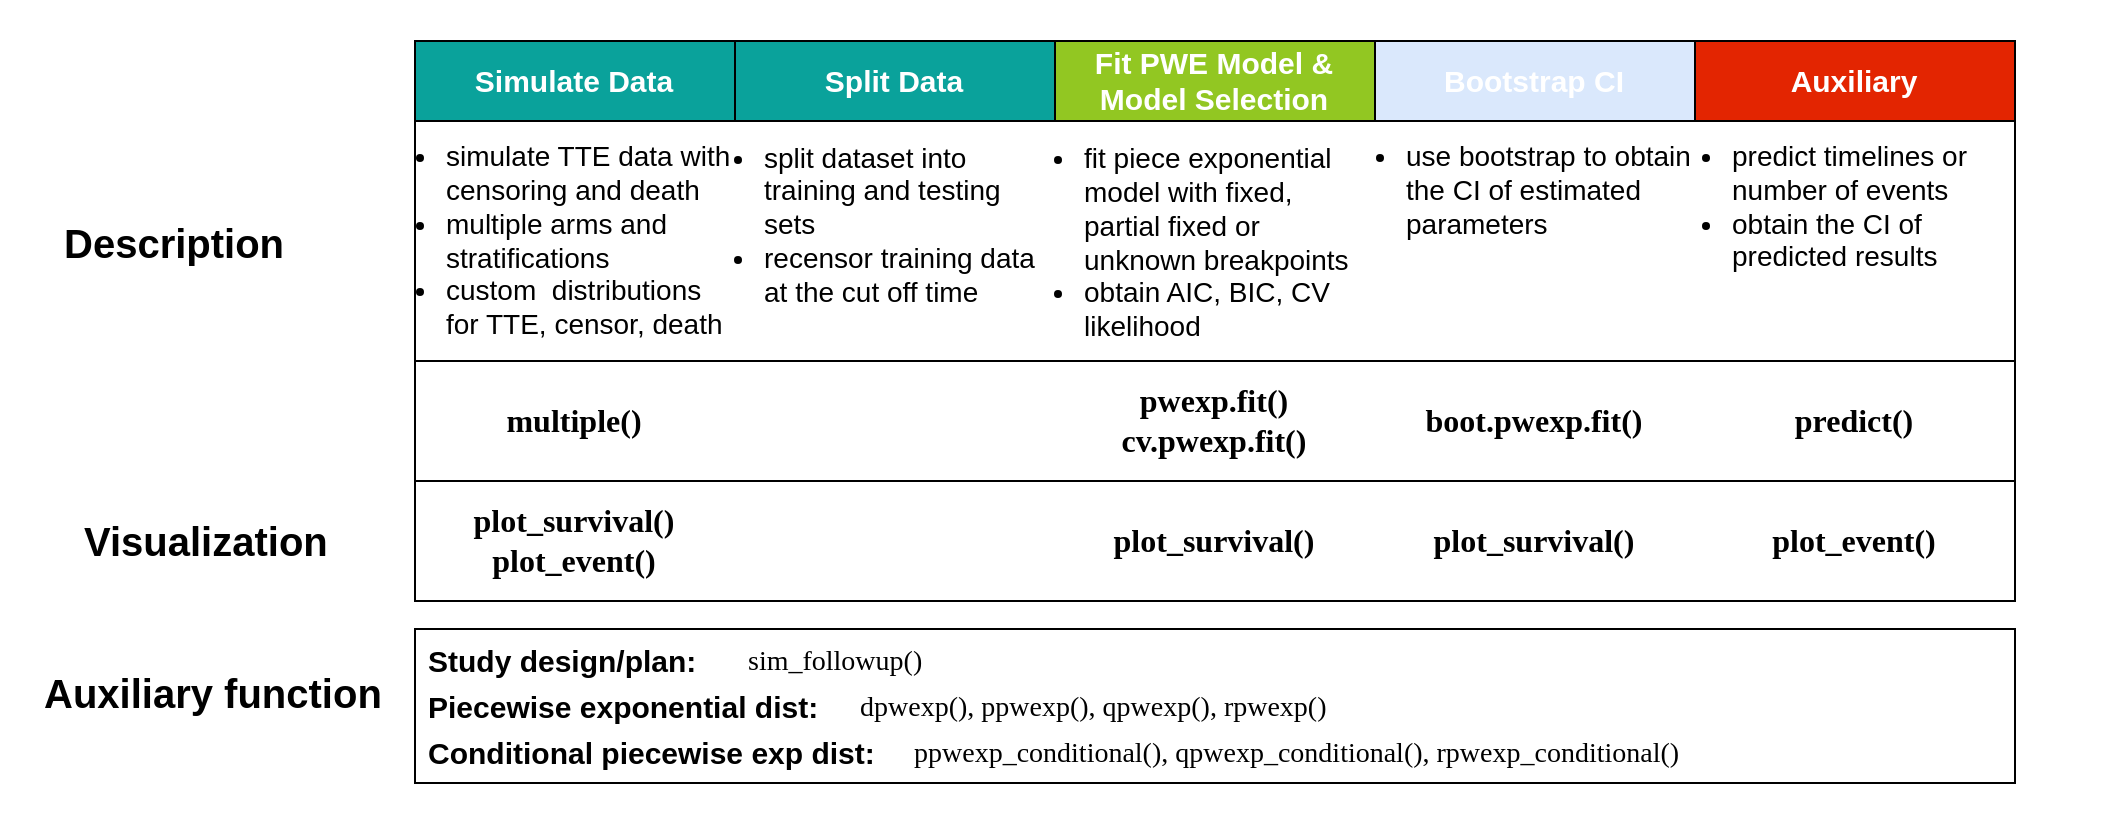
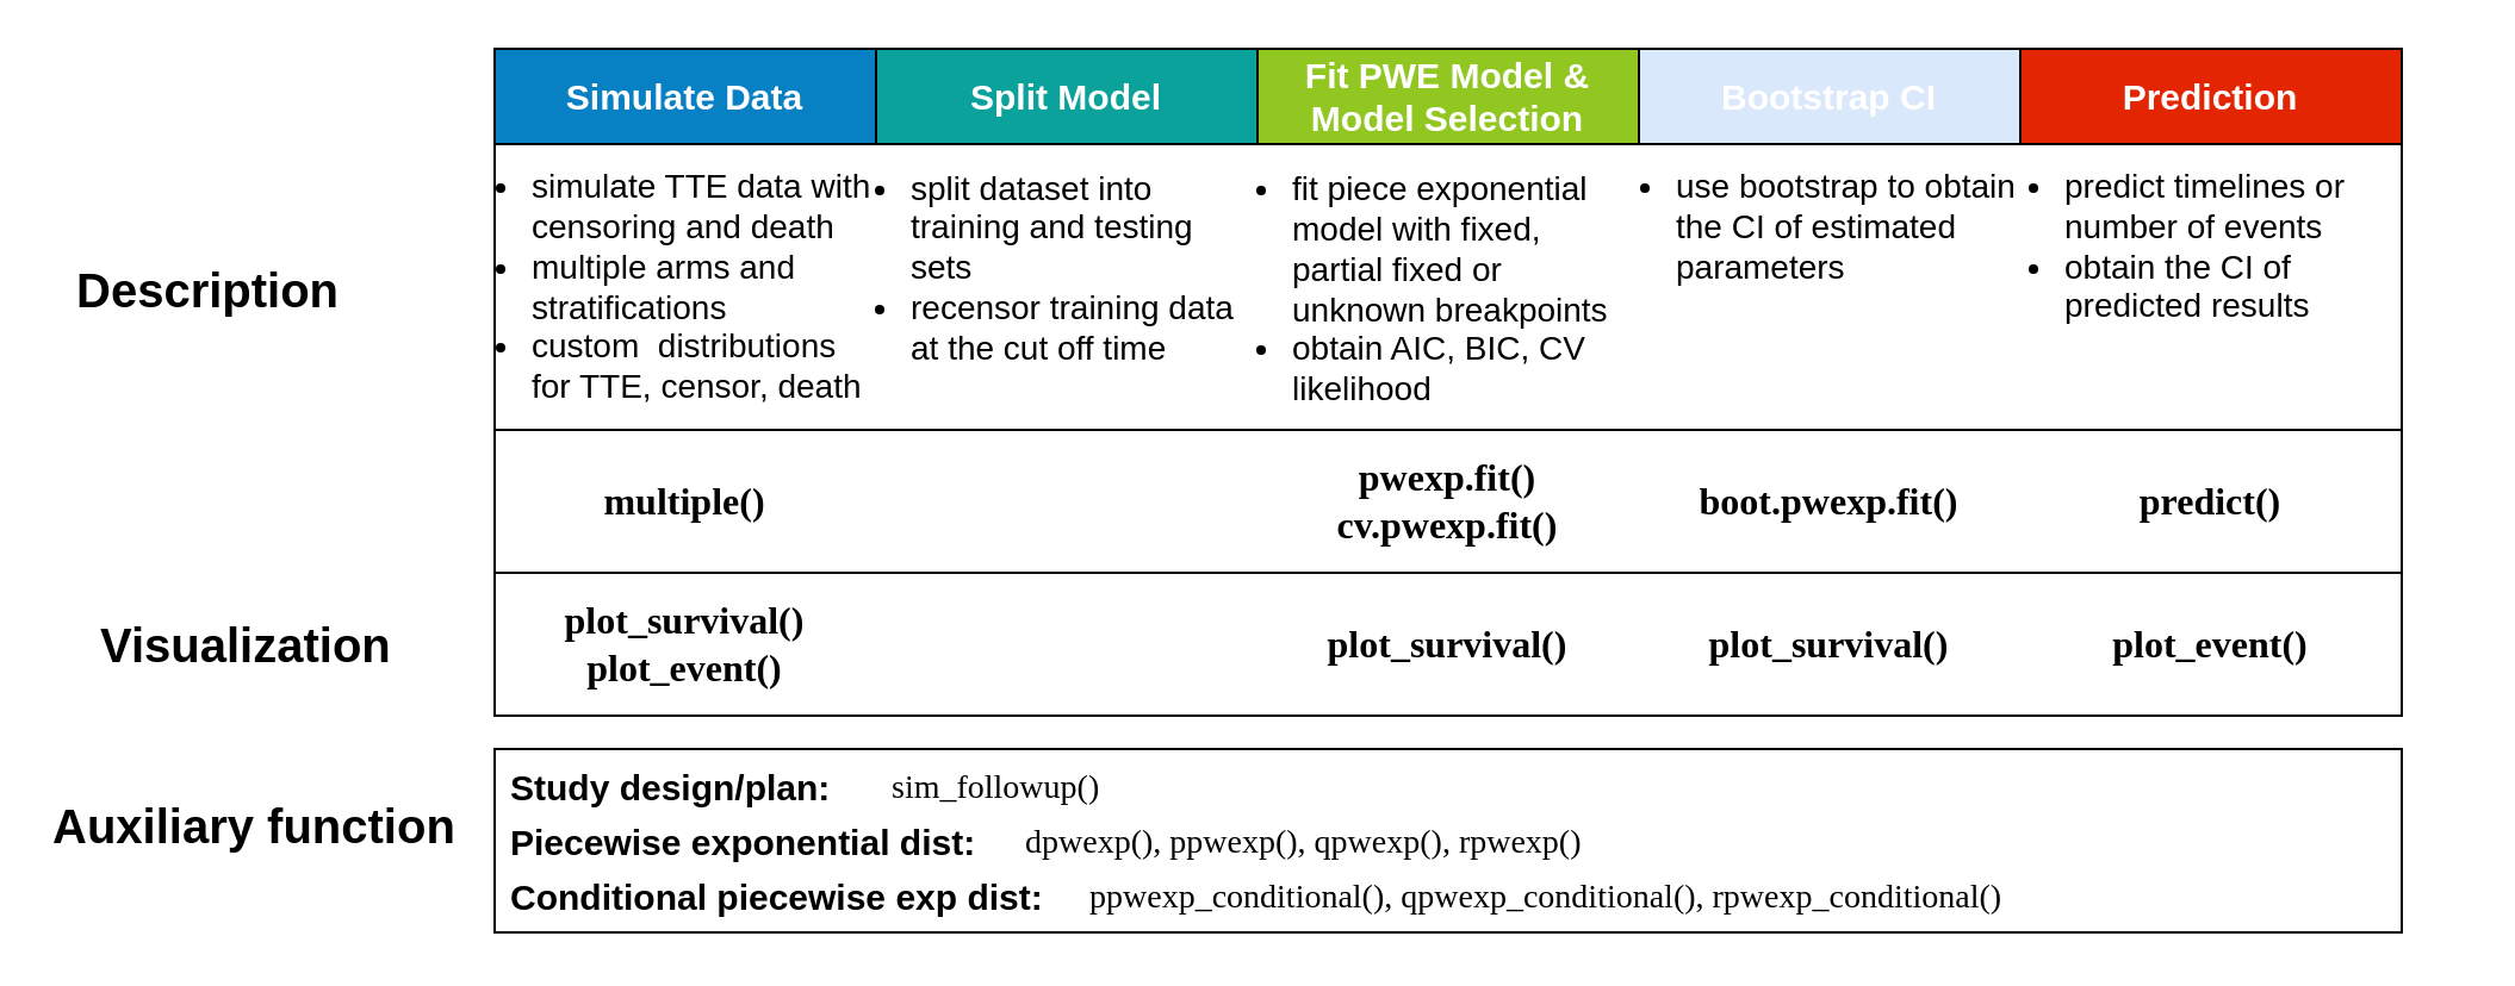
  <mxCell id="0" />
  <mxCell id="1" parent="0" />
  <mxCell id="2" value="" style="rounded=0;whiteSpace=wrap;html=1;fillColor=none;" parent="1" vertex="1"><mxGeometry x="207" y="240" width="800" height="60" as="geometry" /></mxCell>
  <mxCell id="3" value="" style="rounded=0;whiteSpace=wrap;html=1;fillColor=none;" parent="1" vertex="1"><mxGeometry x="207" y="314" width="800" height="77" as="geometry" /></mxCell>
  <mxCell id="4" value="" style="rounded=0;whiteSpace=wrap;html=1;fillColor=none;" parent="1" vertex="1"><mxGeometry x="207" y="180" width="800" height="60" as="geometry" /></mxCell>
- <mxCell id="5" value="Simulate Data" style="rounded=0;whiteSpace=wrap;html=1;fontSize=15;fillColor=#0aa29b;fontColor=#FFFFFF;fontStyle=1;" parent="1" vertex="1"><mxGeometry x="207" y="20" width="160" height="40" as="geometry" /></mxCell>
- <mxCell id="6" value="Split Data" style="rounded=0;whiteSpace=wrap;html=1;fontSize=15;fillColor=#0aa29b;fontColor=#FFFFFF;fontStyle=1" parent="1" vertex="1"><mxGeometry x="367" y="20" width="160" height="40" as="geometry" /></mxCell>
+ <mxCell id="5" value="Simulate Data" style="rounded=0;whiteSpace=wrap;html=1;fontSize=15;fillColor=#0781c4;fontColor=#FFFFFF;fontStyle=1" parent="1" vertex="1"><mxGeometry x="207" y="20" width="160" height="40" as="geometry" /></mxCell>
+ <mxCell id="6" value="Split Model" style="rounded=0;whiteSpace=wrap;html=1;fontSize=15;fillColor=#0aa29b;fontColor=#FFFFFF;fontStyle=1" parent="1" vertex="1"><mxGeometry x="367" y="20" width="160" height="40" as="geometry" /></mxCell>
  <mxCell id="7" value="Fit PWE Model &amp;amp; Model Selection" style="rounded=0;whiteSpace=wrap;html=1;fontSize=15;fillColor=#92c722;fontColor=#FFFFFF;fontStyle=1" parent="1" vertex="1"><mxGeometry x="527" y="20" width="160" height="40" as="geometry" /></mxCell>
- <mxCell id="8" value="Auxiliary" style="rounded=0;whiteSpace=wrap;html=1;fontSize=15;fillColor=#e32501;fontColor=#FFFFFF;fontStyle=1" parent="1" vertex="1"><mxGeometry x="847" y="20" width="160" height="40" as="geometry" /></mxCell>
+ <mxCell id="8" value="Prediction" style="rounded=0;whiteSpace=wrap;html=1;fontSize=15;fillColor=#e32501;fontColor=#FFFFFF;fontStyle=1" parent="1" vertex="1"><mxGeometry x="847" y="20" width="160" height="40" as="geometry" /></mxCell>
  <mxCell id="9" value="&lt;font data-font-src=&quot;https://fonts.googleapis.com/css?family=IBM+Plex+Mono&quot; face=&quot;IBM Plex Mono&quot; style=&quot;font-size: 16px;&quot;&gt;multiple()&lt;/font&gt;" style="text;html=1;strokeColor=none;fillColor=none;align=center;verticalAlign=middle;whiteSpace=wrap;rounded=0;fontSize=16;fontStyle=1" parent="1" vertex="1"><mxGeometry x="232" y="185" width="110" height="50" as="geometry" /></mxCell>
  <mxCell id="10" value="&lt;font data-font-src=&quot;https://fonts.googleapis.com/css?family=IBM+Plex+Mono&quot; face=&quot;IBM Plex Mono&quot; style=&quot;font-size: 16px;&quot;&gt;pwexp.fit()&lt;br&gt;cv.pwexp.fit()&lt;br&gt;&lt;/font&gt;" style="text;html=1;strokeColor=none;fillColor=none;align=center;verticalAlign=middle;whiteSpace=wrap;rounded=0;fontSize=16;fontStyle=1" parent="1" vertex="1"><mxGeometry x="552" y="185" width="110" height="50" as="geometry" /></mxCell>
  <mxCell id="11" value="Bootstrap CI" style="rounded=0;whiteSpace=wrap;html=1;fontSize=15;fillColor=#dae8fc;fontColor=#FFFFFF;fontStyle=1;" parent="1" vertex="1"><mxGeometry x="687" y="20" width="160" height="40" as="geometry" /></mxCell>
  <mxCell id="12" value="&lt;font data-font-src=&quot;https://fonts.googleapis.com/css?family=IBM+Plex+Mono&quot; face=&quot;IBM Plex Mono&quot; style=&quot;font-size: 16px;&quot;&gt;boot.pwexp.fit()&lt;/font&gt;" style="text;html=1;strokeColor=none;fillColor=none;align=center;verticalAlign=middle;whiteSpace=wrap;rounded=0;fontSize=16;fontStyle=1" parent="1" vertex="1"><mxGeometry x="712" y="185" width="110" height="50" as="geometry" /></mxCell>
  <mxCell id="13" value="&lt;font data-font-src=&quot;https://fonts.googleapis.com/css?family=IBM+Plex+Mono&quot; face=&quot;IBM Plex Mono&quot; style=&quot;font-size: 16px;&quot;&gt;predict()&lt;/font&gt;" style="text;html=1;strokeColor=none;fillColor=none;align=center;verticalAlign=middle;whiteSpace=wrap;rounded=0;fontSize=16;fontStyle=1" parent="1" vertex="1"><mxGeometry x="872" y="185" width="110" height="50" as="geometry" /></mxCell>
  <mxCell id="14" value="&lt;font data-font-src=&quot;https://fonts.googleapis.com/css?family=IBM+Plex+Mono&quot; face=&quot;IBM Plex Mono&quot; style=&quot;font-size: 14px;&quot;&gt;dpwexp(), ppwexp(), qpwexp(), rpwexp()&lt;br style=&quot;font-size: 14px;&quot;&gt;&lt;/font&gt;" style="text;html=1;strokeColor=none;fillColor=none;align=left;verticalAlign=middle;whiteSpace=wrap;rounded=0;fontSize=14;fontStyle=0" parent="1" vertex="1"><mxGeometry x="428" y="340" width="520" height="26" as="geometry" /></mxCell>
  <mxCell id="15" value="&lt;font data-font-src=&quot;https://fonts.googleapis.com/css?family=IBM+Plex+Mono&quot; face=&quot;IBM Plex Mono&quot; style=&quot;font-size: 14px;&quot;&gt;ppwexp_conditional(),&amp;nbsp;qpwexp_conditional(),&amp;nbsp;rpwexp_conditional()&lt;br style=&quot;font-size: 14px;&quot;&gt;&lt;/font&gt;" style="text;html=1;strokeColor=none;fillColor=none;align=left;verticalAlign=middle;whiteSpace=wrap;rounded=0;fontSize=14;fontStyle=0" parent="1" vertex="1"><mxGeometry x="455" y="360" width="578" height="32" as="geometry" /></mxCell>
  <mxCell id="16" value="&lt;font data-font-src=&quot;https://fonts.googleapis.com/css?family=IBM+Plex+Mono&quot; face=&quot;IBM Plex Mono&quot; style=&quot;font-size: 16px;&quot;&gt;plot_survival()&lt;br&gt;plot_event()&lt;br&gt;&lt;/font&gt;" style="text;html=1;strokeColor=none;fillColor=none;align=center;verticalAlign=middle;whiteSpace=wrap;rounded=0;fontSize=16;fontStyle=1" parent="1" vertex="1"><mxGeometry x="232" y="230" width="110" height="80" as="geometry" /></mxCell>
  <mxCell id="17" value="&lt;font data-font-src=&quot;https://fonts.googleapis.com/css?family=IBM+Plex+Mono&quot; face=&quot;IBM Plex Mono&quot; style=&quot;font-size: 16px;&quot;&gt;plot_survival()&lt;br&gt;&lt;/font&gt;" style="text;html=1;strokeColor=none;fillColor=none;align=center;verticalAlign=middle;whiteSpace=wrap;rounded=0;fontSize=16;fontStyle=1" parent="1" vertex="1"><mxGeometry x="552" y="230" width="110" height="80" as="geometry" /></mxCell>
  <mxCell id="18" value="&lt;font data-font-src=&quot;https://fonts.googleapis.com/css?family=IBM+Plex+Mono&quot; face=&quot;IBM Plex Mono&quot; style=&quot;font-size: 16px;&quot;&gt;plot_event()&lt;br&gt;&lt;/font&gt;" style="text;html=1;strokeColor=none;fillColor=none;align=center;verticalAlign=middle;whiteSpace=wrap;rounded=0;fontSize=16;fontStyle=1" parent="1" vertex="1"><mxGeometry x="872" y="230" width="110" height="80" as="geometry" /></mxCell>
  <mxCell id="19" value="Visualization" style="text;html=1;strokeColor=none;fillColor=none;align=left;verticalAlign=middle;whiteSpace=wrap;rounded=0;fontStyle=1;fontSize=20;" parent="1" vertex="1"><mxGeometry x="40" y="252.5" width="145" height="35" as="geometry" /></mxCell>
  <mxCell id="20" value="Auxiliary function" style="text;html=1;strokeColor=none;fillColor=none;align=left;verticalAlign=middle;whiteSpace=wrap;rounded=0;fontStyle=1;fontSize=20;" parent="1" vertex="1"><mxGeometry x="20" y="328" width="175" height="35" as="geometry" /></mxCell>
  <mxCell id="21" value="" style="rounded=0;whiteSpace=wrap;html=1;fillColor=none;" parent="1" vertex="1"><mxGeometry x="207" y="60" width="800" height="120" as="geometry" /></mxCell>
  <mxCell id="22" value="Description" style="text;html=1;strokeColor=none;fillColor=none;align=left;verticalAlign=middle;whiteSpace=wrap;rounded=0;fontStyle=1;fontSize=20;" parent="1" vertex="1"><mxGeometry x="30" y="106" width="145" height="30" as="geometry" /></mxCell>
  <mxCell id="23" value="&lt;ul style=&quot;&quot;&gt;&lt;li style=&quot;font-size: 14px;&quot;&gt;&lt;span style=&quot;font-weight: 400;&quot;&gt;use bootstrap to obtain the CI of estimated parameters&lt;/span&gt;&lt;/li&gt;&lt;/ul&gt;" style="text;html=1;strokeColor=none;fillColor=none;align=left;verticalAlign=middle;whiteSpace=wrap;rounded=0;fontSize=14;fontStyle=1" parent="1" vertex="1"><mxGeometry x="661" y="37.5" width="188" height="115" as="geometry" /></mxCell>
  <mxCell id="24" value="&lt;ul style=&quot;&quot;&gt;&lt;li style=&quot;font-size: 14px;&quot;&gt;&lt;span style=&quot;font-weight: 400;&quot;&gt;predict timelines or number of events&lt;/span&gt;&lt;/li&gt;&lt;li style=&quot;font-size: 14px;&quot;&gt;&lt;span style=&quot;font-weight: 400;&quot;&gt;obtain the CI of predicted results&lt;/span&gt;&lt;/li&gt;&lt;/ul&gt;" style="text;html=1;strokeColor=none;fillColor=none;align=left;verticalAlign=middle;whiteSpace=wrap;rounded=0;fontSize=14;fontStyle=1" parent="1" vertex="1"><mxGeometry x="824" y="45.5" width="188" height="115" as="geometry" /></mxCell>
  <mxCell id="25" value="&lt;ul style=&quot;&quot;&gt;&lt;li style=&quot;font-size: 14px;&quot;&gt;&lt;span style=&quot;font-weight: 400;&quot;&gt;split dataset into training and testing sets&lt;/span&gt;&lt;/li&gt;&lt;li style=&quot;font-size: 14px;&quot;&gt;&lt;span style=&quot;font-weight: 400;&quot;&gt;recensor training data at the cut off time&lt;/span&gt;&lt;/li&gt;&lt;/ul&gt;" style="text;html=1;strokeColor=none;fillColor=none;align=left;verticalAlign=middle;whiteSpace=wrap;rounded=0;fontSize=14;fontStyle=1" parent="1" vertex="1"><mxGeometry x="340" y="54.5" width="188" height="115" as="geometry" /></mxCell>
  <mxCell id="26" value="&lt;ul style=&quot;&quot;&gt;&lt;li style=&quot;font-size: 14px;&quot;&gt;&lt;font data-font-src=&quot;https://fonts.googleapis.com/css?family=IBM+Plex+Mono&quot; style=&quot;font-size: 14px; font-weight: normal;&quot;&gt;simulate TTE data with censoring and death&lt;/font&gt;&lt;/li&gt;&lt;li style=&quot;font-size: 14px;&quot;&gt;&lt;span style=&quot;font-weight: 400; font-size: 14px;&quot;&gt;multiple arms and stratifications&lt;/span&gt;&lt;/li&gt;&lt;li style=&quot;&quot;&gt;&lt;span style=&quot;font-weight: 400;&quot;&gt;custom&amp;nbsp; distributions for TTE, censor, death&lt;/span&gt;&lt;/li&gt;&lt;/ul&gt;" style="text;html=1;strokeColor=none;fillColor=none;align=left;verticalAlign=middle;whiteSpace=wrap;rounded=0;fontSize=14;fontStyle=1;spacing=2;" parent="1" vertex="1"><mxGeometry x="181" y="62.5" width="188" height="115" as="geometry" /></mxCell>
  <mxCell id="27" value="&lt;ul style=&quot;&quot;&gt;&lt;li style=&quot;font-size: 14px;&quot;&gt;&lt;span style=&quot;font-weight: 400;&quot;&gt;fit piece exponential model with fixed, partial fixed or unknown breakpoints&lt;/span&gt;&lt;/li&gt;&lt;li style=&quot;font-size: 14px;&quot;&gt;&lt;span style=&quot;font-weight: 400;&quot;&gt;obtain AIC, BIC, CV likelihood&lt;/span&gt;&lt;/li&gt;&lt;/ul&gt;" style="text;html=1;strokeColor=none;fillColor=none;align=left;verticalAlign=middle;whiteSpace=wrap;rounded=0;fontSize=14;fontStyle=1" parent="1" vertex="1"><mxGeometry x="500" y="63.5" width="188" height="115" as="geometry" /></mxCell>
  <mxCell id="28" value="&lt;font data-font-src=&quot;https://fonts.googleapis.com/css?family=IBM+Plex+Mono&quot; face=&quot;IBM Plex Mono&quot; style=&quot;font-size: 16px;&quot;&gt;plot_survival()&lt;br&gt;&lt;/font&gt;" style="text;html=1;strokeColor=none;fillColor=none;align=center;verticalAlign=middle;whiteSpace=wrap;rounded=0;fontSize=16;fontStyle=1" parent="1" vertex="1"><mxGeometry x="712" y="230" width="110" height="80" as="geometry" /></mxCell>
  <mxCell id="29" value="Study design/plan:" style="text;html=1;strokeColor=none;fillColor=none;align=left;verticalAlign=middle;whiteSpace=wrap;rounded=0;fontSize=15;fontStyle=1" vertex="1" parent="1"><mxGeometry x="212" y="315" width="167" height="30" as="geometry" /></mxCell>
  <mxCell id="30" value="Piecewise exponential dist:" style="text;html=1;strokeColor=none;fillColor=none;align=left;verticalAlign=middle;whiteSpace=wrap;rounded=0;fontSize=15;fontStyle=1" vertex="1" parent="1"><mxGeometry x="212" y="338" width="258" height="30" as="geometry" /></mxCell>
  <mxCell id="31" value="Conditional piecewise exp dist:" style="text;html=1;strokeColor=none;fillColor=none;align=left;verticalAlign=middle;whiteSpace=wrap;rounded=0;fontSize=15;fontStyle=1" vertex="1" parent="1"><mxGeometry x="212" y="361" width="235" height="30" as="geometry" /></mxCell>
  <mxCell id="32" value="&lt;font data-font-src=&quot;https://fonts.googleapis.com/css?family=IBM+Plex+Mono&quot; face=&quot;IBM Plex Mono&quot; style=&quot;font-size: 14px;&quot;&gt;sim_followup()&lt;br style=&quot;font-size: 14px;&quot;&gt;&lt;/font&gt;" style="text;html=1;strokeColor=none;fillColor=none;align=left;verticalAlign=middle;whiteSpace=wrap;rounded=0;fontSize=14;fontStyle=0" vertex="1" parent="1"><mxGeometry x="372" y="317" width="520" height="26" as="geometry" /></mxCell>
